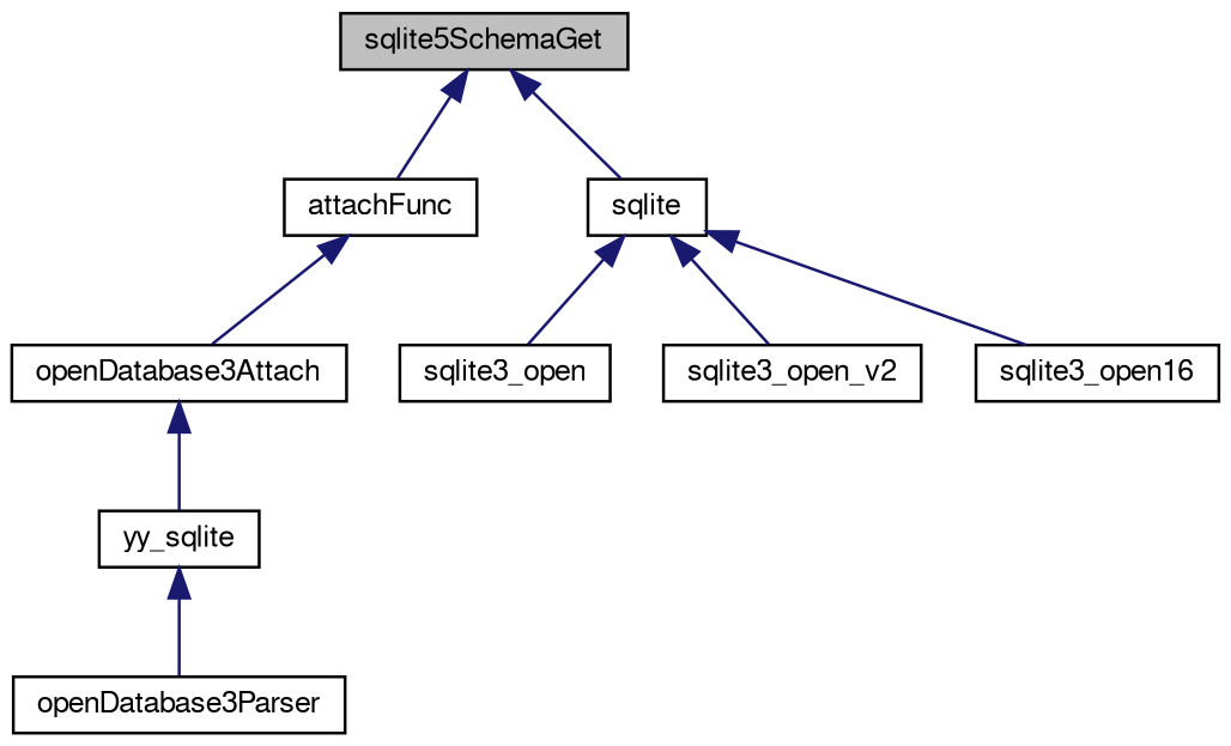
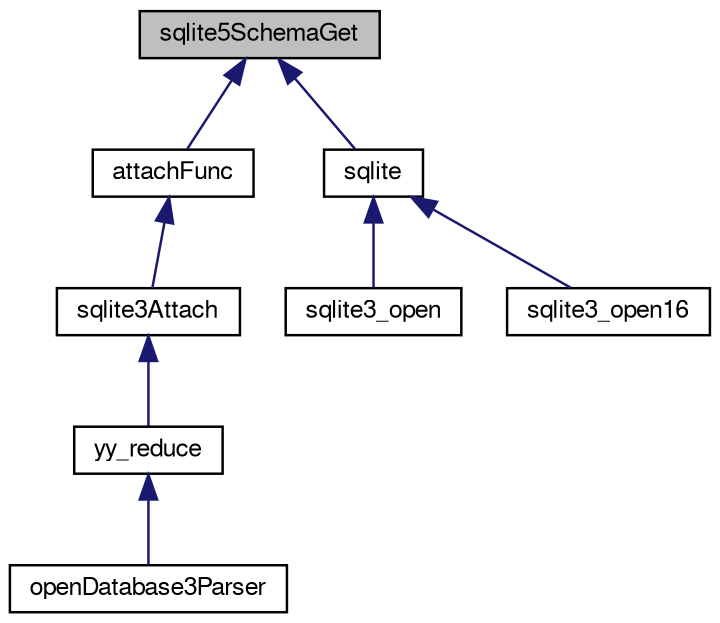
  digraph {
    rankdir=TB
    node [color=black fillcolor=white fontname=FreeSans fontsize=10 shape=record style=filled]
    edge [color=midnightblue dir=back fontname=FreeSans fontsize=10 labelfontname=FreeSans labelfontsize=10 style=solid]
    n1 [fillcolor=grey75 fontcolor=black height=0.2 label=sqlite5SchemaGet width=0.4]
    n2 [height=0.2 label=attachFunc width=0.4]
    n3 [height=0.2 label=sqlite width=0.4]
-   n4 [height=0.2 label=openDatabase3Attach width=0.4]
+   n4 [height=0.2 label=sqlite3Attach width=0.4]
    n5 [height=0.2 label=sqlite3_open width=0.4]
-   n6 [height=0.2 label=sqlite3_open_v2 width=0.4]
    n7 [height=0.2 label=sqlite3_open16 width=0.4]
-   n8 [height=0.2 label=yy_sqlite width=0.4]
+   n8 [height=0.2 label=yy_reduce width=0.4]
    n9 [height=0.2 label=openDatabase3Parser width=0.4]
    n1 -> n2
    n1 -> n3
    n2 -> n4
    n3 -> n5
-   n3 -> n6
    n3 -> n7
    n4 -> n8
    n8 -> n9
  }
